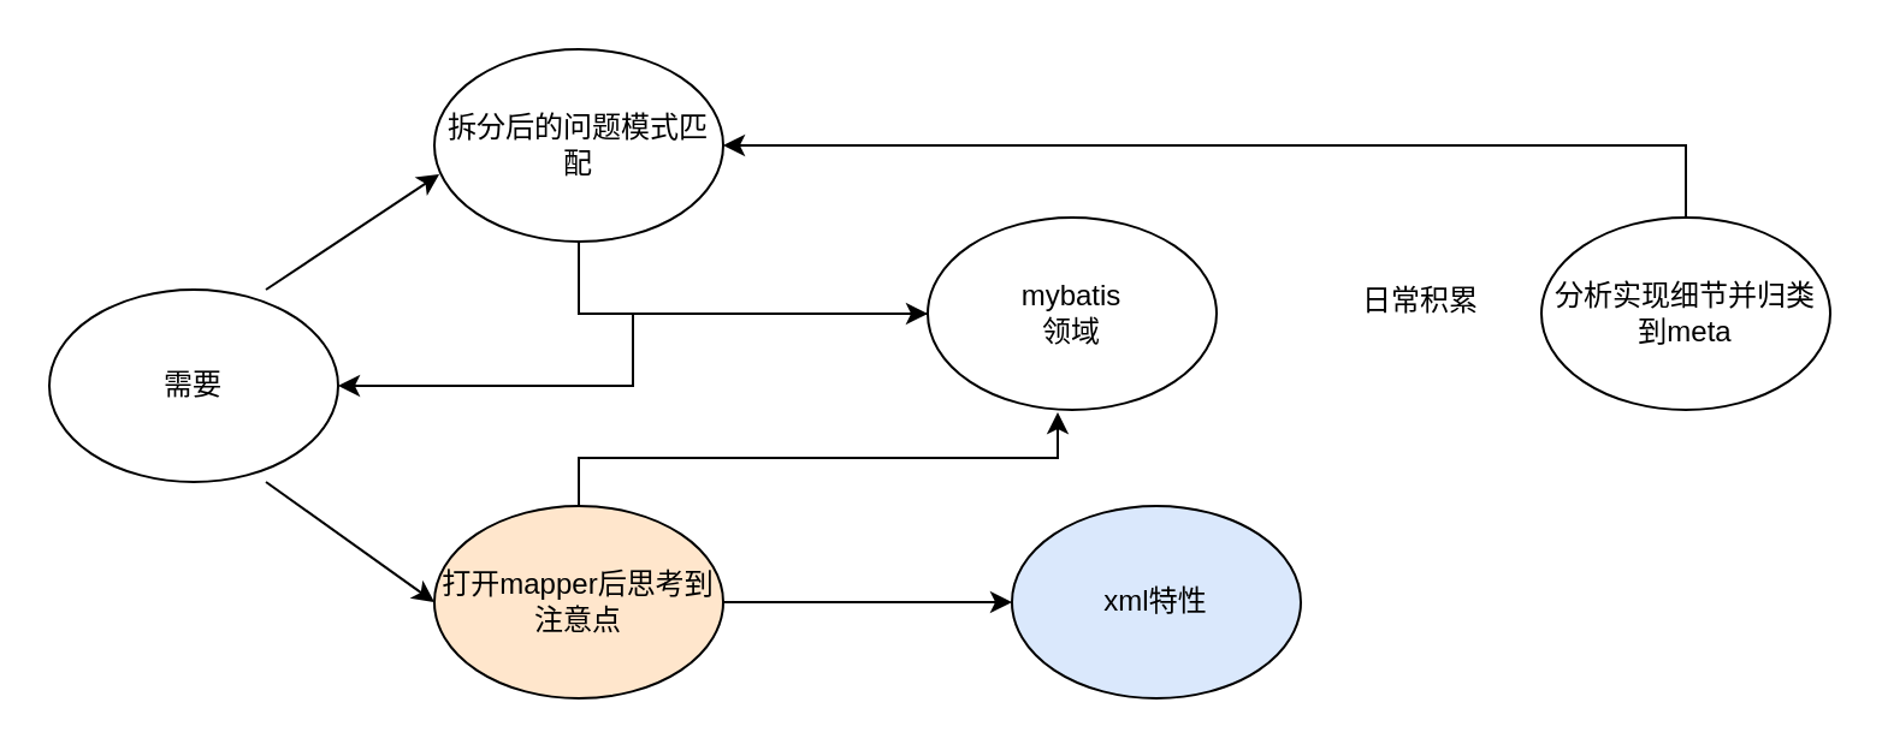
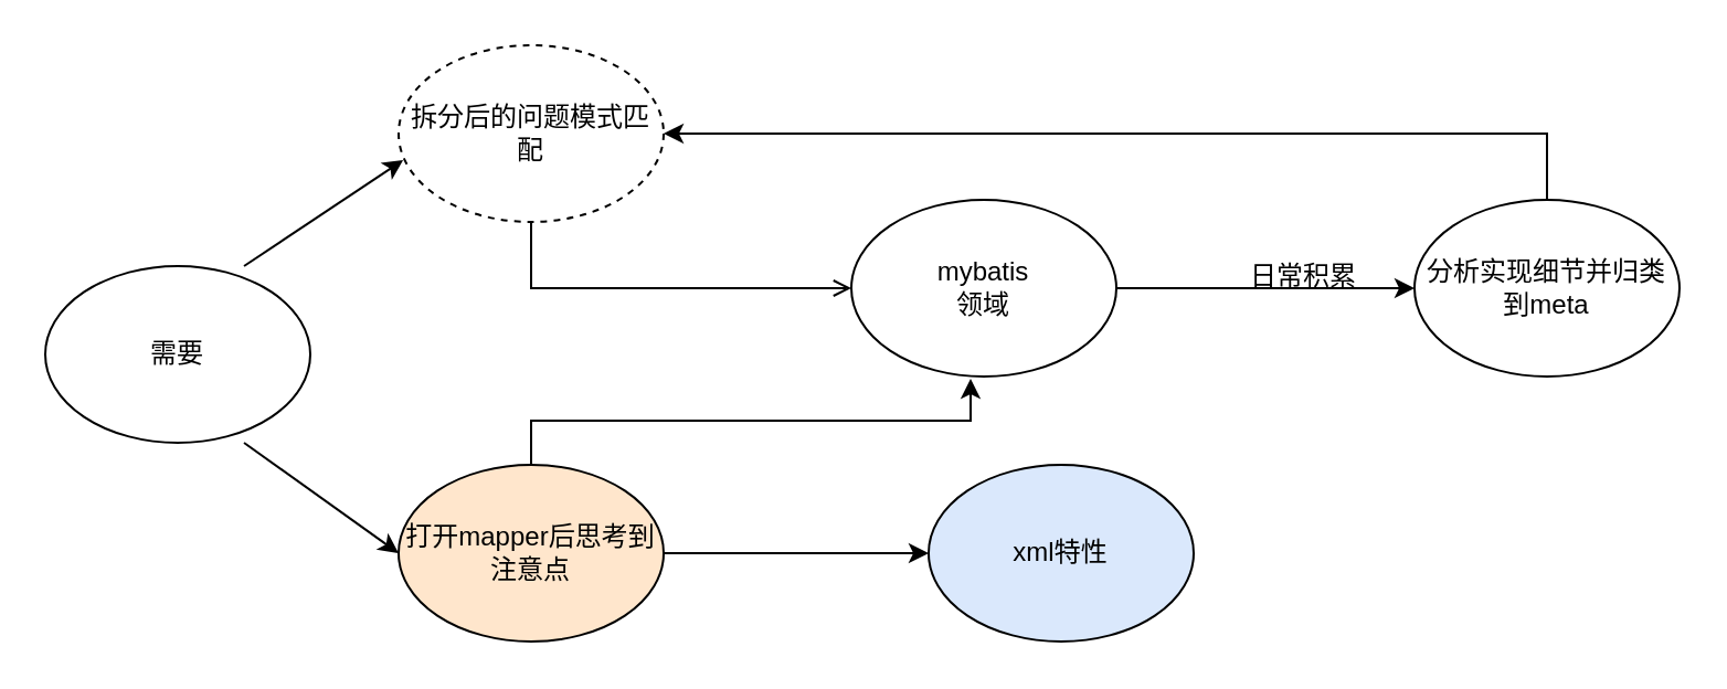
  <mxCell id="0" />
  <mxCell id="1" parent="0" />
- <mxCell id="2" value="" style="edgeStyle=orthogonalEdgeStyle;rounded=0;orthogonalLoop=1;jettySize=auto;html=1;" edge="1" parent="1" source="3" target="13"><mxGeometry relative="1" as="geometry" /></mxCell>
+ <mxCell id="2" value="" style="edgeStyle=orthogonalEdgeStyle;rounded=0;orthogonalLoop=1;jettySize=auto;html=1;" edge="1" parent="1" source="3" target="10"><mxGeometry relative="1" as="geometry" /></mxCell>
  <mxCell id="3" value="mybatis&lt;br&gt;领域" style="ellipse;whiteSpace=wrap;html=1;" vertex="1" parent="1"><mxGeometry x="385" y="90" width="120" height="80" as="geometry" /></mxCell>
- <mxCell id="4" style="edgeStyle=orthogonalEdgeStyle;rounded=0;orthogonalLoop=1;jettySize=auto;html=1;exitX=0.5;exitY=1;exitDx=0;exitDy=0;entryX=0;entryY=0.5;entryDx=0;entryDy=0;" edge="1" parent="1" source="5" target="3"><mxGeometry relative="1" as="geometry" /></mxCell>
- <mxCell id="5" value="拆分后的问题模式匹配" style="ellipse;whiteSpace=wrap;html=1;" vertex="1" parent="1"><mxGeometry x="180" y="20" width="120" height="80" as="geometry" /></mxCell>
+ <mxCell id="4" style="edgeStyle=orthogonalEdgeStyle;rounded=0;orthogonalLoop=1;jettySize=auto;html=1;exitX=0.5;exitY=1;exitDx=0;exitDy=0;entryX=0;entryY=0.5;entryDx=0;entryDy=0;endArrow=open;" edge="1" parent="1" source="5" target="3"><mxGeometry relative="1" as="geometry" /></mxCell>
+ <mxCell id="5" value="拆分后的问题模式匹配" style="ellipse;whiteSpace=wrap;html=1;dashed=1;" vertex="1" parent="1"><mxGeometry x="180" y="20" width="120" height="80" as="geometry" /></mxCell>
  <mxCell id="6" style="edgeStyle=orthogonalEdgeStyle;rounded=0;orthogonalLoop=1;jettySize=auto;html=1;exitX=0.5;exitY=0;exitDx=0;exitDy=0;entryX=0.45;entryY=1.013;entryDx=0;entryDy=0;entryPerimeter=0;" edge="1" parent="1" source="8" target="3"><mxGeometry relative="1" as="geometry" /></mxCell>
  <mxCell id="7" value="" style="edgeStyle=orthogonalEdgeStyle;rounded=0;orthogonalLoop=1;jettySize=auto;html=1;" edge="1" parent="1" source="8" target="11"><mxGeometry relative="1" as="geometry" /></mxCell>
  <mxCell id="8" value="打开mapper后思考到注意点" style="ellipse;whiteSpace=wrap;html=1;fillColor=#ffe6cc;" vertex="1" parent="1"><mxGeometry x="180" y="210" width="120" height="80" as="geometry" /></mxCell>
  <mxCell id="9" style="edgeStyle=orthogonalEdgeStyle;rounded=0;orthogonalLoop=1;jettySize=auto;html=1;exitX=0.5;exitY=0;exitDx=0;exitDy=0;entryX=1;entryY=0.5;entryDx=0;entryDy=0;" edge="1" parent="1" source="10" target="5"><mxGeometry relative="1" as="geometry" /></mxCell>
  <mxCell id="10" value="分析实现细节并归类到meta" style="ellipse;whiteSpace=wrap;html=1;" vertex="1" parent="1"><mxGeometry x="640" y="90" width="120" height="80" as="geometry" /></mxCell>
  <mxCell id="11" value="xml特性" style="ellipse;whiteSpace=wrap;html=1;fillColor=#dae8fc;" vertex="1" parent="1"><mxGeometry x="420" y="210" width="120" height="80" as="geometry" /></mxCell>
  <mxCell id="12" value="日常积累" style="text;html=1;strokeColor=none;fillColor=none;align=center;verticalAlign=middle;whiteSpace=wrap;rounded=0;" vertex="1" parent="1"><mxGeometry x="560" y="110" width="60" height="30" as="geometry" /></mxCell>
  <mxCell id="13" value="需要" style="ellipse;whiteSpace=wrap;html=1;" vertex="1" parent="1"><mxGeometry x="20" y="120" width="120" height="80" as="geometry" /></mxCell>
  <mxCell id="14" value="" style="endArrow=classic;html=1;rounded=0;entryX=0.017;entryY=0.65;entryDx=0;entryDy=0;entryPerimeter=0;" edge="1" parent="1" target="5"><mxGeometry width="50" height="50" relative="1" as="geometry"><mxPoint x="110" y="120" as="sourcePoint" /><mxPoint x="170" y="80" as="targetPoint" /></mxGeometry></mxCell>
  <mxCell id="15" value="" style="endArrow=classic;html=1;rounded=0;entryX=0;entryY=0.5;entryDx=0;entryDy=0;exitX=0.75;exitY=1;exitDx=0;exitDy=0;exitPerimeter=0;" edge="1" parent="1" source="13" target="8"><mxGeometry width="50" height="50" relative="1" as="geometry"><mxPoint x="80" y="230" as="sourcePoint" /><mxPoint x="130" y="180" as="targetPoint" /></mxGeometry></mxCell>
